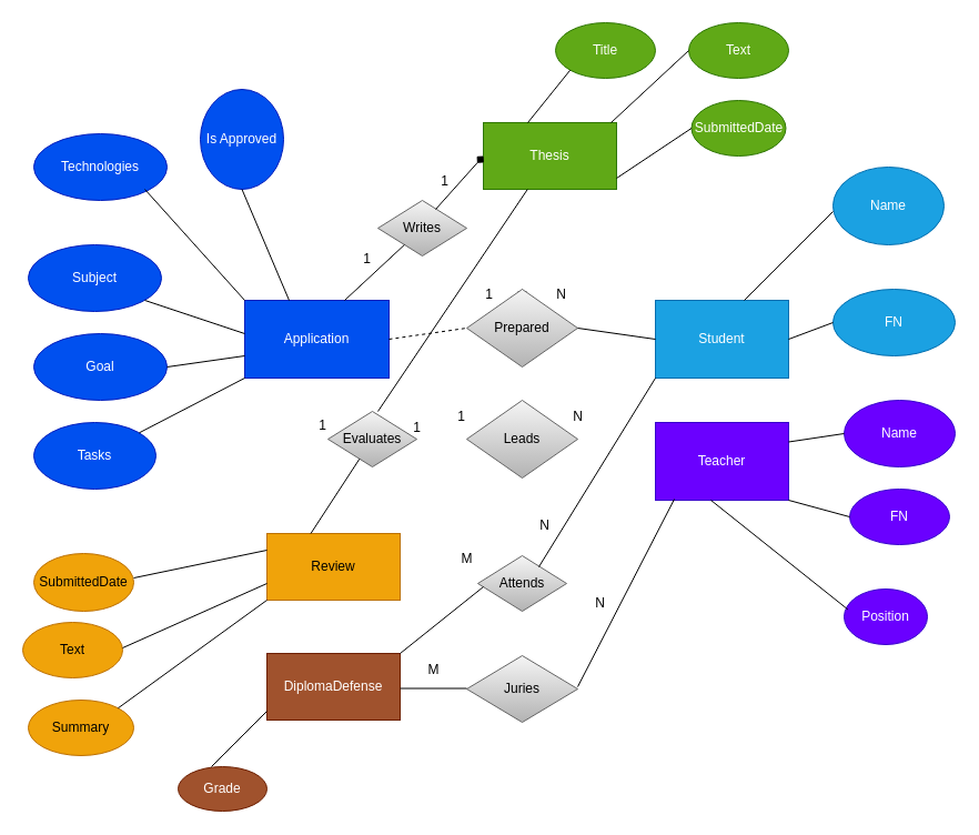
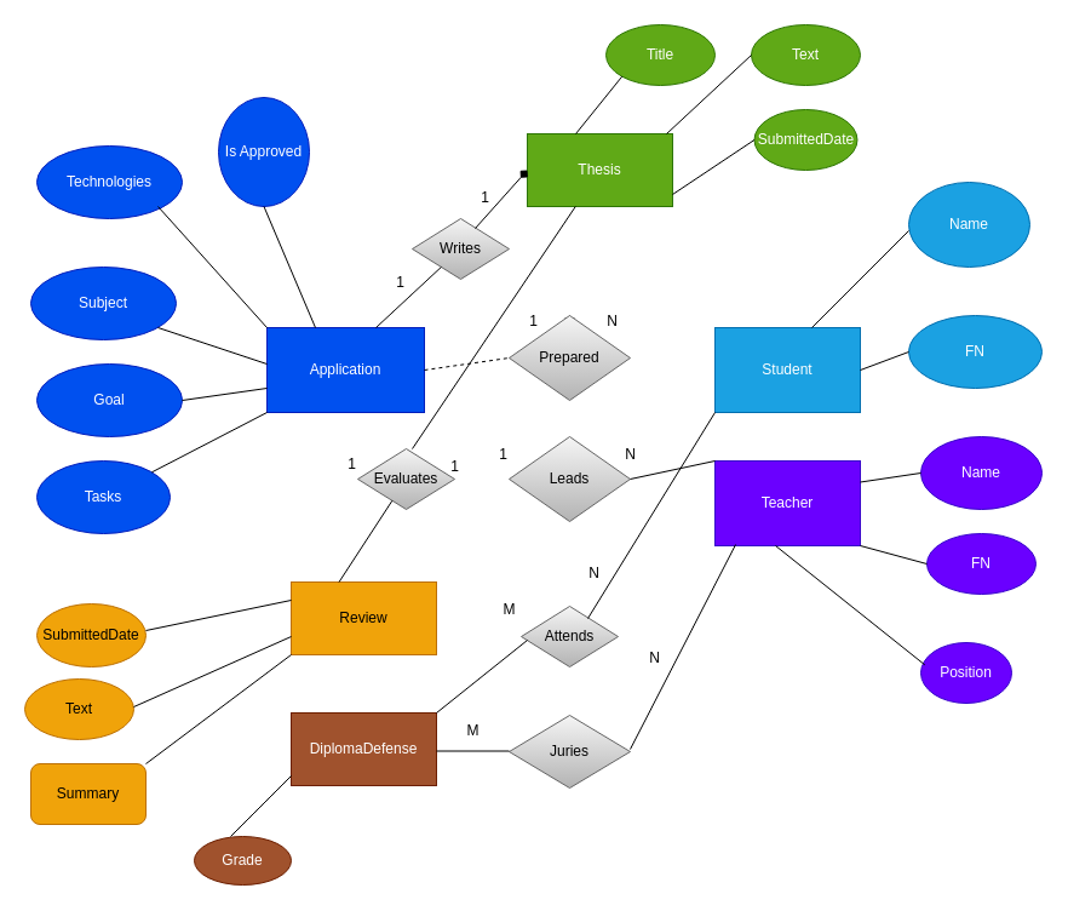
  <mxCell id="0" />
  <mxCell id="1" parent="0" />
  <mxCell id="2" value="Subject" style="ellipse;whiteSpace=wrap;html=1;fillColor=#0050ef;strokeColor=#001DBC;fontColor=#ffffff;" parent="1" vertex="1"><mxGeometry x="25" y="220" width="120" height="60" as="geometry" /></mxCell>
  <mxCell id="3" value="Application" style="rounded=0;whiteSpace=wrap;html=1;fillColor=#0050ef;strokeColor=#001DBC;fontColor=#ffffff;" parent="1" vertex="1"><mxGeometry x="220" y="270" width="130" height="70" as="geometry" /></mxCell>
  <mxCell id="4" value="Goal" style="ellipse;whiteSpace=wrap;html=1;fillColor=#0050ef;strokeColor=#001DBC;fontColor=#ffffff;" parent="1" vertex="1"><mxGeometry x="30" y="300" width="120" height="60" as="geometry" /></mxCell>
  <mxCell id="5" value="Tasks" style="ellipse;whiteSpace=wrap;html=1;fillColor=#0050ef;strokeColor=#001DBC;fontColor=#ffffff;" parent="1" vertex="1"><mxGeometry x="30" y="380" width="110" height="60" as="geometry" /></mxCell>
  <mxCell id="6" value="Technologies" style="ellipse;whiteSpace=wrap;html=1;fillColor=#0050ef;strokeColor=#001DBC;fontColor=#ffffff;" parent="1" vertex="1"><mxGeometry x="30" y="120" width="120" height="60" as="geometry" /></mxCell>
  <mxCell id="7" value="" style="endArrow=none;html=1;rounded=0;entryX=0;entryY=0;entryDx=0;entryDy=0;" parent="1" target="3" edge="1"><mxGeometry width="50" height="50" relative="1" as="geometry"><mxPoint x="130" y="170" as="sourcePoint" /><mxPoint x="240" y="240" as="targetPoint" /></mxGeometry></mxCell>
  <mxCell id="8" value="" style="endArrow=none;html=1;rounded=0;" parent="1" edge="1"><mxGeometry width="50" height="50" relative="1" as="geometry"><mxPoint x="130" y="270" as="sourcePoint" /><mxPoint x="220" y="300" as="targetPoint" /></mxGeometry></mxCell>
  <mxCell id="9" value="" style="endArrow=none;html=1;rounded=0;exitX=1;exitY=0.5;exitDx=0;exitDy=0;" parent="1" source="4" edge="1"><mxGeometry width="50" height="50" relative="1" as="geometry"><mxPoint x="140" y="280" as="sourcePoint" /><mxPoint x="220" y="320" as="targetPoint" /></mxGeometry></mxCell>
  <mxCell id="10" value="" style="endArrow=none;html=1;rounded=0;" parent="1" source="5" edge="1"><mxGeometry width="50" height="50" relative="1" as="geometry"><mxPoint x="160" y="350" as="sourcePoint" /><mxPoint x="220" y="340" as="targetPoint" /></mxGeometry></mxCell>
  <mxCell id="11" value="Student" style="rounded=0;whiteSpace=wrap;html=1;fillColor=#1ba1e2;fontColor=#ffffff;strokeColor=#006EAF;" parent="1" vertex="1"><mxGeometry x="590" y="270" width="120" height="70" as="geometry" /></mxCell>
  <mxCell id="12" style="edgeStyle=orthogonalEdgeStyle;rounded=0;orthogonalLoop=1;jettySize=auto;html=1;exitX=0.5;exitY=0;exitDx=0;exitDy=0;" parent="1" source="13" edge="1"><mxGeometry relative="1" as="geometry"><mxPoint x="470" y="270" as="targetPoint" /></mxGeometry></mxCell>
  <mxCell id="13" value="Prepared" style="rhombus;whiteSpace=wrap;html=1;fillColor=#f5f5f5;gradientColor=#b3b3b3;strokeColor=#666666;" parent="1" vertex="1"><mxGeometry x="420" y="260" width="100" height="70" as="geometry" /></mxCell>
  <mxCell id="14" value="" style="endArrow=none;html=1;rounded=0;exitX=1;exitY=0.5;exitDx=0;exitDy=0;entryX=0;entryY=0.5;entryDx=0;entryDy=0;dashed=1;" parent="1" source="3" target="13" edge="1"><mxGeometry width="50" height="50" relative="1" as="geometry"><mxPoint x="420" y="320" as="sourcePoint" /><mxPoint x="470" y="270" as="targetPoint" /></mxGeometry></mxCell>
- <mxCell id="15" value="" style="endArrow=none;html=1;rounded=0;exitX=1;exitY=0.5;exitDx=0;exitDy=0;entryX=0;entryY=0.5;entryDx=0;entryDy=0;" parent="1" source="13" target="11" edge="1"><mxGeometry width="50" height="50" relative="1" as="geometry"><mxPoint x="520" y="300" as="sourcePoint" /><mxPoint x="590" y="295" as="targetPoint" /></mxGeometry></mxCell>
  <mxCell id="16" value="1" style="text;html=1;align=center;verticalAlign=middle;resizable=0;points=[];autosize=1;strokeColor=none;fillColor=none;" parent="1" vertex="1"><mxGeometry x="425" y="250" width="30" height="30" as="geometry" /></mxCell>
  <mxCell id="17" value="N" style="text;html=1;align=center;verticalAlign=middle;resizable=0;points=[];autosize=1;strokeColor=none;fillColor=none;" parent="1" vertex="1"><mxGeometry x="490" y="250" width="30" height="30" as="geometry" /></mxCell>
  <mxCell id="18" value="Leads" style="rhombus;whiteSpace=wrap;html=1;fillColor=#f5f5f5;gradientColor=#b3b3b3;strokeColor=#666666;" parent="1" vertex="1"><mxGeometry x="420" y="360" width="100" height="70" as="geometry" /></mxCell>
  <mxCell id="19" value="1" style="text;html=1;align=center;verticalAlign=middle;resizable=0;points=[];autosize=1;strokeColor=none;fillColor=none;" parent="1" vertex="1"><mxGeometry x="400" y="360" width="30" height="30" as="geometry" /></mxCell>
  <mxCell id="20" value="N" style="text;html=1;align=center;verticalAlign=middle;resizable=0;points=[];autosize=1;strokeColor=none;fillColor=none;" parent="1" vertex="1"><mxGeometry x="505" y="360" width="30" height="30" as="geometry" /></mxCell>
  <mxCell id="21" value="Teacher" style="rounded=0;whiteSpace=wrap;html=1;fillColor=#6a00ff;fontColor=#ffffff;strokeColor=#3700CC;" parent="1" vertex="1"><mxGeometry x="590" y="380" width="120" height="70" as="geometry" /></mxCell>
+ <mxCell id="22" value="" style="endArrow=none;html=1;rounded=0;exitX=1;exitY=0.5;exitDx=0;exitDy=0;entryX=0;entryY=0;entryDx=0;entryDy=0;" parent="1" source="18" target="21" edge="1"><mxGeometry width="50" height="50" relative="1" as="geometry"><mxPoint x="515" y="460" as="sourcePoint" /><mxPoint x="585" y="450" as="targetPoint" /></mxGeometry></mxCell>
  <mxCell id="23" value="Name" style="ellipse;whiteSpace=wrap;html=1;fillColor=#1ba1e2;fontColor=#ffffff;strokeColor=#006EAF;" parent="1" vertex="1"><mxGeometry x="750" y="150" width="100" height="70" as="geometry" /></mxCell>
  <mxCell id="24" value="FN" style="ellipse;whiteSpace=wrap;html=1;fillColor=#1ba1e2;fontColor=#ffffff;strokeColor=#006EAF;" parent="1" vertex="1"><mxGeometry x="750" y="260" width="110" height="60" as="geometry" /></mxCell>
  <mxCell id="25" value="" style="endArrow=none;html=1;rounded=0;exitX=0.667;exitY=0;exitDx=0;exitDy=0;exitPerimeter=0;" parent="1" source="11" edge="1"><mxGeometry width="50" height="50" relative="1" as="geometry"><mxPoint x="700" y="240" as="sourcePoint" /><mxPoint x="750" y="190" as="targetPoint" /></mxGeometry></mxCell>
  <mxCell id="26" value="" style="endArrow=none;html=1;rounded=0;exitX=1;exitY=0.5;exitDx=0;exitDy=0;entryX=0;entryY=0.5;entryDx=0;entryDy=0;" parent="1" source="11" target="24" edge="1"><mxGeometry width="50" height="50" relative="1" as="geometry"><mxPoint x="680" y="280" as="sourcePoint" /><mxPoint x="760" y="200" as="targetPoint" /></mxGeometry></mxCell>
  <mxCell id="27" value="Name" style="ellipse;whiteSpace=wrap;html=1;fillColor=#6a00ff;fontColor=#ffffff;strokeColor=#3700CC;" parent="1" vertex="1"><mxGeometry x="760" y="360" width="100" height="60" as="geometry" /></mxCell>
  <mxCell id="28" value="FN" style="ellipse;whiteSpace=wrap;html=1;fillColor=#6a00ff;fontColor=#ffffff;strokeColor=#3700CC;" parent="1" vertex="1"><mxGeometry x="765" y="440" width="90" height="50" as="geometry" /></mxCell>
  <mxCell id="29" value="" style="endArrow=none;html=1;rounded=0;exitX=1;exitY=0.25;exitDx=0;exitDy=0;" parent="1" source="21" edge="1"><mxGeometry width="50" height="50" relative="1" as="geometry"><mxPoint x="700" y="410" as="sourcePoint" /><mxPoint x="760" y="390" as="targetPoint" /></mxGeometry></mxCell>
  <mxCell id="30" value="" style="endArrow=none;html=1;rounded=0;entryX=0;entryY=0.5;entryDx=0;entryDy=0;" parent="1" target="28" edge="1"><mxGeometry width="50" height="50" relative="1" as="geometry"><mxPoint x="710" y="450" as="sourcePoint" /><mxPoint x="760" y="400" as="targetPoint" /></mxGeometry></mxCell>
  <mxCell id="31" value="Position" style="ellipse;whiteSpace=wrap;html=1;fillColor=#6a00ff;fontColor=#ffffff;strokeColor=#3700CC;" parent="1" vertex="1"><mxGeometry x="760" y="530" width="75" height="50" as="geometry" /></mxCell>
  <mxCell id="32" value="" style="endArrow=none;html=1;rounded=0;entryX=0.044;entryY=0.367;entryDx=0;entryDy=0;entryPerimeter=0;" parent="1" target="31" edge="1"><mxGeometry width="50" height="50" relative="1" as="geometry"><mxPoint x="640" y="450" as="sourcePoint" /><mxPoint x="760" y="500" as="targetPoint" /></mxGeometry></mxCell>
  <mxCell id="33" value="DiplomaDefense" style="rounded=0;whiteSpace=wrap;html=1;fillColor=#a0522d;fontColor=#ffffff;strokeColor=#6D1F00;" parent="1" vertex="1"><mxGeometry x="240" y="588" width="120" height="60" as="geometry" /></mxCell>
  <mxCell id="34" value="Juries" style="rhombus;whiteSpace=wrap;html=1;fillColor=#f5f5f5;gradientColor=#b3b3b3;strokeColor=#666666;" parent="1" vertex="1"><mxGeometry x="420" y="590" width="100" height="60" as="geometry" /></mxCell>
  <mxCell id="35" value="" style="endArrow=none;html=1;rounded=0;" parent="1" edge="1"><mxGeometry width="50" height="50" relative="1" as="geometry"><mxPoint x="360" y="619.5" as="sourcePoint" /><mxPoint x="420" y="619.5" as="targetPoint" /></mxGeometry></mxCell>
  <mxCell id="36" value="M" style="text;html=1;align=center;verticalAlign=middle;resizable=0;points=[];autosize=1;strokeColor=none;fillColor=none;" parent="1" vertex="1"><mxGeometry x="375" y="588" width="30" height="30" as="geometry" /></mxCell>
  <mxCell id="37" value="" style="endArrow=none;html=1;rounded=0;entryX=0.142;entryY=0.986;entryDx=0;entryDy=0;entryPerimeter=0;" parent="1" target="21" edge="1"><mxGeometry width="50" height="50" relative="1" as="geometry"><mxPoint x="520" y="618" as="sourcePoint" /><mxPoint x="560" y="568" as="targetPoint" /></mxGeometry></mxCell>
  <mxCell id="38" value="N" style="text;html=1;align=center;verticalAlign=middle;resizable=0;points=[];autosize=1;strokeColor=none;fillColor=none;" parent="1" vertex="1"><mxGeometry x="525" y="528" width="30" height="30" as="geometry" /></mxCell>
  <mxCell id="39" value="Attends" style="rhombus;whiteSpace=wrap;html=1;fillColor=#f5f5f5;gradientColor=#b3b3b3;strokeColor=#666666;" parent="1" vertex="1"><mxGeometry x="430" y="500" width="80" height="50" as="geometry" /></mxCell>
  <mxCell id="40" value="" style="endArrow=none;html=1;rounded=0;entryX=0;entryY=1;entryDx=0;entryDy=0;" parent="1" target="11" edge="1"><mxGeometry width="50" height="50" relative="1" as="geometry"><mxPoint x="485" y="510" as="sourcePoint" /><mxPoint x="535" y="460" as="targetPoint" /></mxGeometry></mxCell>
  <mxCell id="41" value="N" style="text;html=1;align=center;verticalAlign=middle;resizable=0;points=[];autosize=1;strokeColor=none;fillColor=none;" parent="1" vertex="1"><mxGeometry x="475" y="458" width="30" height="30" as="geometry" /></mxCell>
  <mxCell id="42" value="M" style="text;html=1;align=center;verticalAlign=middle;resizable=0;points=[];autosize=1;strokeColor=none;fillColor=none;" parent="1" vertex="1"><mxGeometry x="405" y="488" width="30" height="30" as="geometry" /></mxCell>
  <mxCell id="43" value="" style="endArrow=none;html=1;rounded=0;entryX=0.038;entryY=0.66;entryDx=0;entryDy=0;entryPerimeter=0;exitX=1;exitY=0;exitDx=0;exitDy=0;" parent="1" source="33" edge="1"><mxGeometry width="50" height="50" relative="1" as="geometry"><mxPoint x="361.96" y="585" as="sourcePoint" /><mxPoint x="435" y="528" as="targetPoint" /></mxGeometry></mxCell>
  <mxCell id="44" value="Is Approved" style="ellipse;whiteSpace=wrap;html=1;fillColor=#0050ef;strokeColor=#001DBC;fontColor=#ffffff;" parent="1" vertex="1"><mxGeometry x="180" y="80" width="75" height="90" as="geometry" /></mxCell>
  <mxCell id="45" value="" style="endArrow=none;html=1;rounded=0;entryX=0.5;entryY=1;entryDx=0;entryDy=0;" parent="1" target="44" edge="1"><mxGeometry width="50" height="50" relative="1" as="geometry"><mxPoint x="260" y="270" as="sourcePoint" /><mxPoint x="310" y="220" as="targetPoint" /></mxGeometry></mxCell>
  <mxCell id="46" value="Review" style="rounded=0;whiteSpace=wrap;html=1;fillColor=#f0a30a;fontColor=#000000;strokeColor=#BD7000;" parent="1" vertex="1"><mxGeometry x="240" y="480" width="120" height="60" as="geometry" /></mxCell>
  <mxCell id="47" value="SubmittedDate" style="ellipse;whiteSpace=wrap;html=1;fillColor=#f0a30a;fontColor=#000000;strokeColor=#BD7000;" parent="1" vertex="1"><mxGeometry x="30" y="498" width="90" height="52" as="geometry" /></mxCell>
  <mxCell id="48" value="Text" style="ellipse;whiteSpace=wrap;html=1;fillColor=#f0a30a;fontColor=#000000;strokeColor=#BD7000;" parent="1" vertex="1"><mxGeometry y="560" width="90" height="50" as="geometry" x="20" /></mxCell>
- <mxCell id="49" value="Summary" style="ellipse;whiteSpace=wrap;html=1;fillColor=#f0a30a;fontColor=#000000;strokeColor=#BD7000;" parent="1" vertex="1"><mxGeometry x="25" y="630" width="95" height="50" as="geometry" /></mxCell>
+ <mxCell id="49" value="Summary" style="whiteSpace=wrap;html=1;fillColor=#f0a30a;fontColor=#000000;strokeColor=#BD7000;rounded=1;" parent="1" vertex="1"><mxGeometry x="25" y="630" width="95" height="50" as="geometry" /></mxCell>
  <mxCell id="50" value="" style="endArrow=none;html=1;rounded=0;entryX=0;entryY=0.25;entryDx=0;entryDy=0;" parent="1" target="46" edge="1"><mxGeometry width="50" height="50" relative="1" as="geometry"><mxPoint x="120" y="520" as="sourcePoint" /><mxPoint x="170" y="470" as="targetPoint" /></mxGeometry></mxCell>
  <mxCell id="51" value="" style="endArrow=none;html=1;rounded=0;entryX=0;entryY=0.75;entryDx=0;entryDy=0;" parent="1" target="46" edge="1"><mxGeometry width="50" height="50" relative="1" as="geometry"><mxPoint x="110" y="583" as="sourcePoint" /><mxPoint x="230" y="558" as="targetPoint" /></mxGeometry></mxCell>
  <mxCell id="52" value="" style="endArrow=none;html=1;rounded=0;exitX=1;exitY=0;exitDx=0;exitDy=0;" parent="1" source="49" edge="1"><mxGeometry width="50" height="50" relative="1" as="geometry"><mxPoint x="120" y="593" as="sourcePoint" /><mxPoint x="240" y="540" as="targetPoint" /></mxGeometry></mxCell>
  <mxCell id="53" value="Evaluates" style="rhombus;whiteSpace=wrap;html=1;fillColor=#f5f5f5;gradientColor=#b3b3b3;strokeColor=#666666;" parent="1" vertex="1"><mxGeometry x="295" y="370" width="80" height="50" as="geometry" /></mxCell>
  <mxCell id="54" value="" style="endArrow=none;html=1;rounded=0;" parent="1" source="53" edge="1"><mxGeometry width="50" height="50" relative="1" as="geometry"><mxPoint x="279.5" y="430" as="sourcePoint" /><mxPoint x="279.5" y="480" as="targetPoint" /></mxGeometry></mxCell>
  <mxCell id="55" value="Grade" style="ellipse;whiteSpace=wrap;html=1;fillColor=#a0522d;fontColor=#ffffff;strokeColor=#6D1F00;" parent="1" vertex="1"><mxGeometry x="160" y="690" width="80" height="40" as="geometry" /></mxCell>
  <mxCell id="56" value="" style="endArrow=none;html=1;rounded=0;" parent="1" edge="1"><mxGeometry width="50" height="50" relative="1" as="geometry"><mxPoint x="190" y="690" as="sourcePoint" /><mxPoint x="240" y="640" as="targetPoint" /></mxGeometry></mxCell>
  <mxCell id="57" value="Thesis" style="rounded=0;whiteSpace=wrap;html=1;fillColor=#60a917;strokeColor=#2D7600;fontColor=#ffffff;" parent="1" vertex="1"><mxGeometry x="435" y="110" width="120" height="60" as="geometry" /></mxCell>
  <mxCell id="58" value="Title" style="ellipse;whiteSpace=wrap;html=1;fillColor=#60a917;strokeColor=#2D7600;fontColor=#ffffff;" parent="1" vertex="1"><mxGeometry x="500" y="20" width="90" height="50" as="geometry" /></mxCell>
  <mxCell id="59" value="Text" style="ellipse;whiteSpace=wrap;html=1;fillColor=#60a917;strokeColor=#2D7600;fontColor=#ffffff;" parent="1" vertex="1"><mxGeometry x="620" y="20" width="90" height="50" as="geometry" /></mxCell>
  <mxCell id="60" value="SubmittedDate" style="ellipse;whiteSpace=wrap;html=1;fillColor=#60a917;strokeColor=#2D7600;fontColor=#ffffff;" parent="1" vertex="1"><mxGeometry x="622.5" y="90" width="85" height="50" as="geometry" /></mxCell>
  <mxCell id="61" value="" style="endArrow=none;html=1;rounded=0;entryX=0;entryY=1;entryDx=0;entryDy=0;" parent="1" target="58" edge="1"><mxGeometry width="50" height="50" relative="1" as="geometry"><mxPoint x="475" y="110" as="sourcePoint" /><mxPoint x="520" y="60" as="targetPoint" /></mxGeometry></mxCell>
  <mxCell id="62" value="" style="endArrow=none;html=1;rounded=0;entryX=0;entryY=0.5;entryDx=0;entryDy=0;" parent="1" target="59" edge="1"><mxGeometry width="50" height="50" relative="1" as="geometry"><mxPoint x="550" y="110" as="sourcePoint" /><mxPoint x="600" y="60" as="targetPoint" /></mxGeometry></mxCell>
  <mxCell id="63" value="" style="endArrow=none;html=1;rounded=0;entryX=0;entryY=0.5;entryDx=0;entryDy=0;" parent="1" target="60" edge="1"><mxGeometry width="50" height="50" relative="1" as="geometry"><mxPoint x="555" y="160" as="sourcePoint" /><mxPoint x="605" y="110" as="targetPoint" /></mxGeometry></mxCell>
  <mxCell id="64" value="" style="endArrow=none;html=1;rounded=0;" parent="1" source="57" edge="1"><mxGeometry width="50" height="50" relative="1" as="geometry"><mxPoint x="383.5" y="303" as="sourcePoint" /><mxPoint x="340" y="370" as="targetPoint" /></mxGeometry></mxCell>
  <mxCell id="65" value="1" style="text;html=1;align=center;verticalAlign=middle;resizable=0;points=[];autosize=1;strokeColor=none;fillColor=none;" parent="1" vertex="1"><mxGeometry x="360" y="370" width="30" height="30" as="geometry" /></mxCell>
  <mxCell id="66" value="1" style="text;html=1;align=center;verticalAlign=middle;resizable=0;points=[];autosize=1;strokeColor=none;fillColor=none;" parent="1" vertex="1"><mxGeometry x="275" y="368" width="30" height="30" as="geometry" /></mxCell>
  <mxCell id="67" value="Writes" style="rhombus;whiteSpace=wrap;html=1;fillColor=#f5f5f5;gradientColor=#b3b3b3;strokeColor=#666666;" parent="1" vertex="1"><mxGeometry x="340" y="180" width="80" height="50" as="geometry" /></mxCell>
  <mxCell id="68" value="" style="endArrow=none;html=1;rounded=0;" parent="1" target="67" edge="1"><mxGeometry width="50" height="50" relative="1" as="geometry"><mxPoint x="310" y="270" as="sourcePoint" /><mxPoint x="360" y="220" as="targetPoint" /></mxGeometry></mxCell>
  <mxCell id="69" value="" style="endArrow=diamond;html=1;rounded=0;entryX=0;entryY=0.5;entryDx=0;entryDy=0;exitX=0.65;exitY=0.16;exitDx=0;exitDy=0;exitPerimeter=0;" parent="1" source="67" target="57" edge="1"><mxGeometry width="50" height="50" relative="1" as="geometry"><mxPoint x="390" y="190" as="sourcePoint" /><mxPoint x="430" y="140" as="targetPoint" /></mxGeometry></mxCell>
  <mxCell id="70" value="1" style="text;html=1;align=center;verticalAlign=middle;resizable=0;points=[];autosize=1;strokeColor=none;fillColor=none;" parent="1" vertex="1"><mxGeometry x="315" y="218" width="30" height="30" as="geometry" /></mxCell>
  <mxCell id="71" value="1" style="text;html=1;align=center;verticalAlign=middle;resizable=0;points=[];autosize=1;strokeColor=none;fillColor=none;" parent="1" vertex="1"><mxGeometry x="385" y="148" width="30" height="30" as="geometry" /></mxCell>
